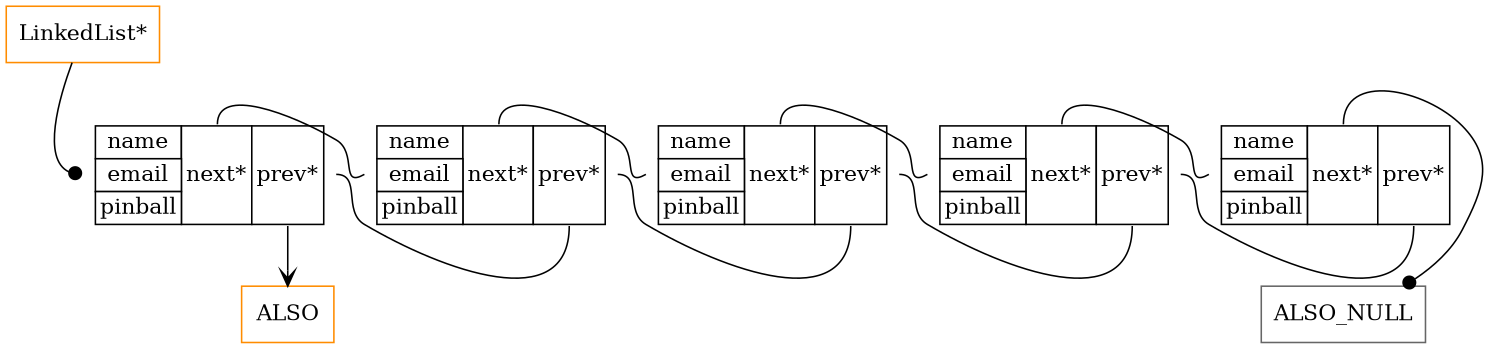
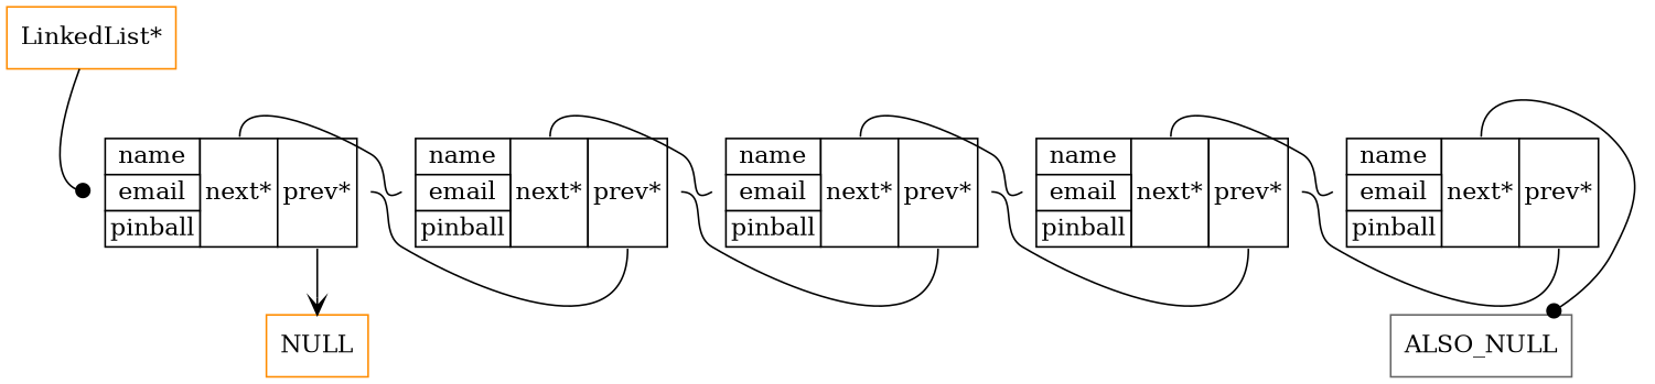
  digraph {
    node [nodesep=0.5 ranksep=0.5 shape=plaintext]
    edge [headport=w tailport="n:n" arrowhead=dot]
    n1 [label=<      <table border="0" cellborder="1" cellspacing="0">        <tr> 	<td bgcolor="white">name</td>     <td bgcolor="white" rowspan="3" port="n">next*</td>     <td bgcolor="white" rowspan="3" port="p">prev*</td> 	   </tr><tr> 	<td bgcolor="white">email</td> 	   </tr><tr> 	<td bgcolor="white">pinball</td> 	   </tr>      </table>>]
    n2 [label=<      <table border="0" cellborder="1" cellspacing="0">        <tr> 	<td bgcolor="white">name</td>     <td bgcolor="white" rowspan="3" port="n">next*</td>     <td bgcolor="white" rowspan="3" port="p">prev*</td> 	   </tr><tr> 	<td bgcolor="white">email</td> 	   </tr><tr> 	<td bgcolor="white">pinball</td> 	   </tr>      </table>>]
    n3 [label=<      <table border="0" cellborder="1" cellspacing="0">        <tr> 	<td bgcolor="white">name</td>     <td bgcolor="white" rowspan="3" port="n">next*</td>     <td bgcolor="white" rowspan="3" port="p">prev*</td> 	   </tr><tr> 	<td bgcolor="white">email</td> 	   </tr><tr> 	<td bgcolor="white">pinball</td> 	   </tr>      </table>>]
    n4 [label=<      <table border="0" cellborder="1" cellspacing="0">        <tr> 	<td bgcolor="white">name</td>     <td bgcolor="white" rowspan="3" port="n">next*</td>     <td bgcolor="white" rowspan="3" port="p">prev*</td> 	   </tr><tr> 	<td bgcolor="white">email</td> 	   </tr><tr> 	<td bgcolor="white">pinball</td> 	   </tr>      </table>>]
    n5 [label=<      <table border="0" cellborder="1" cellspacing="0">        <tr> 	<td bgcolor="white">name</td>     <td bgcolor="white" rowspan="3" port="n">next*</td>     <td bgcolor="white" rowspan="3" port="p">prev*</td>     	   </tr><tr> 	<td bgcolor="white">email</td> 	   </tr><tr> 	<td bgcolor="white">pinball</td> 	   </tr>      </table>>]
-   NULL [shape=rectangle color=darkorange label=ALSO]
+   NULL [shape=rectangle color=darkorange]
    ALSO_NULL [shape=rectangle color=gray40]
    "LinkedList*" [shape=rectangle color=darkorange]
    subgraph sub_1 {
      rank=same
      n1
      n2
      n3
      n4
      n5
    }
    n1 -> n2 [arrowhead=vee]
    n1 -> NULL [tailport="p:s" arrowhead=vee headport=""]
    n2 -> n1 [headport=e tailport="p:s" arrowhead=vee]
    n2 -> n3
    n3 -> n2 [headport=e tailport="p:s"]
    n3 -> n4 [arrowhead=vee]
    n4 -> n3 [headport=e tailport="p:s" arrowhead=vee]
    n4 -> n5
    n5 -> n4 [headport=e tailport="p:s"]
    n5 -> ALSO_NULL [headport=""]
    "LinkedList*" -> n1 [tailport=""]
  }
